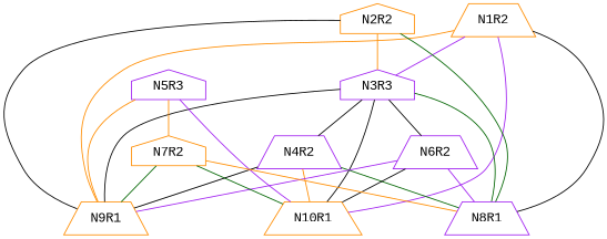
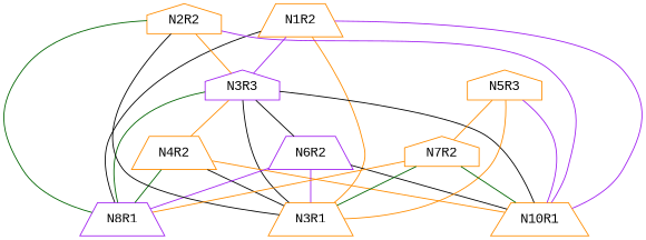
  graph {
    fontname="Liberation Mono"
    node [color=darkorange fontname="Liberation Mono" shape=trapezium]
    edge [color=black fontname="Liberation Mono"]
    N1R2
    N3R3 [color=purple shape=house]
    N8R1 [color=purple]
-   N9R1
+   N9R1 [label=N3R1]
    N10R1
-   N4R2 [color=purple]
+   N4R2
    N6R2 [color=purple]
    N2R2 [shape=house]
-   N5R3 [color=purple shape=house]
+   N5R3 [shape=house]
    N7R2 [shape=house]
    N1R2 -- N3R3 [color=purple]
    N1R2 -- N8R1
    N1R2 -- N9R1 [color=darkorange]
    N1R2 -- N10R1 [color=purple]
    N3R3 -- N8R1 [color=darkgreen]
    N3R3 -- N9R1
    N3R3 -- N10R1
-   N3R3 -- N4R2
+   N3R3 -- N4R2 [color=darkorange]
    N3R3 -- N6R2
    N4R2 -- N8R1 [color=darkgreen]
    N4R2 -- N9R1
    N4R2 -- N10R1 [color=darkorange]
    N6R2 -- N8R1 [color=purple]
    N6R2 -- N9R1 [color=purple]
    N6R2 -- N10R1
    N2R2 -- N3R3 [color=darkorange]
    N2R2 -- N8R1 [color=darkgreen]
    N2R2 -- N9R1
+   N2R2 -- N10R1 [color=purple]
    N5R3 -- N9R1 [color=darkorange]
    N5R3 -- N10R1 [color=purple]
    N5R3 -- N7R2 [color=darkorange]
    N7R2 -- N8R1 [color=darkorange]
    N7R2 -- N9R1 [color=darkgreen]
    N7R2 -- N10R1 [color=darkgreen]
  }
